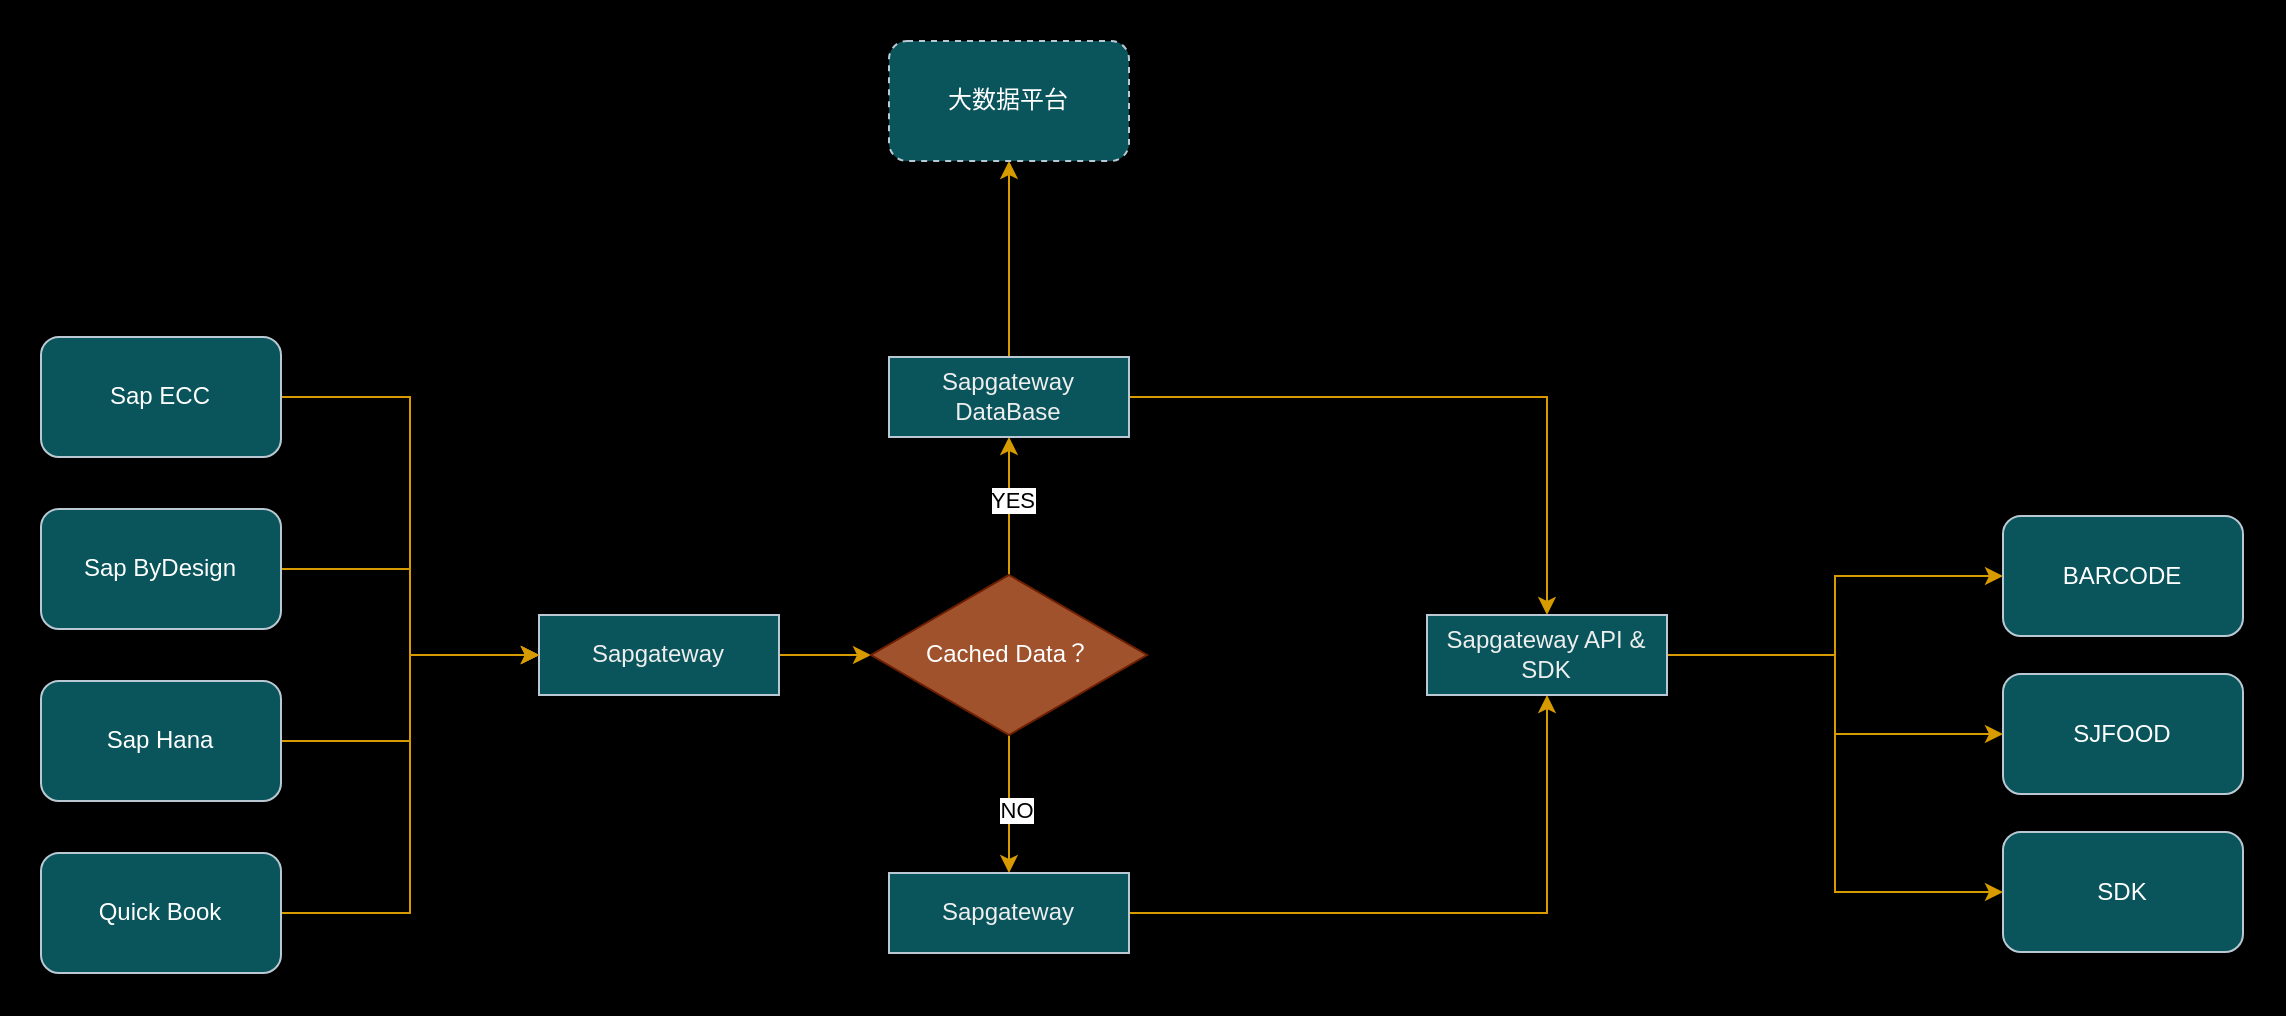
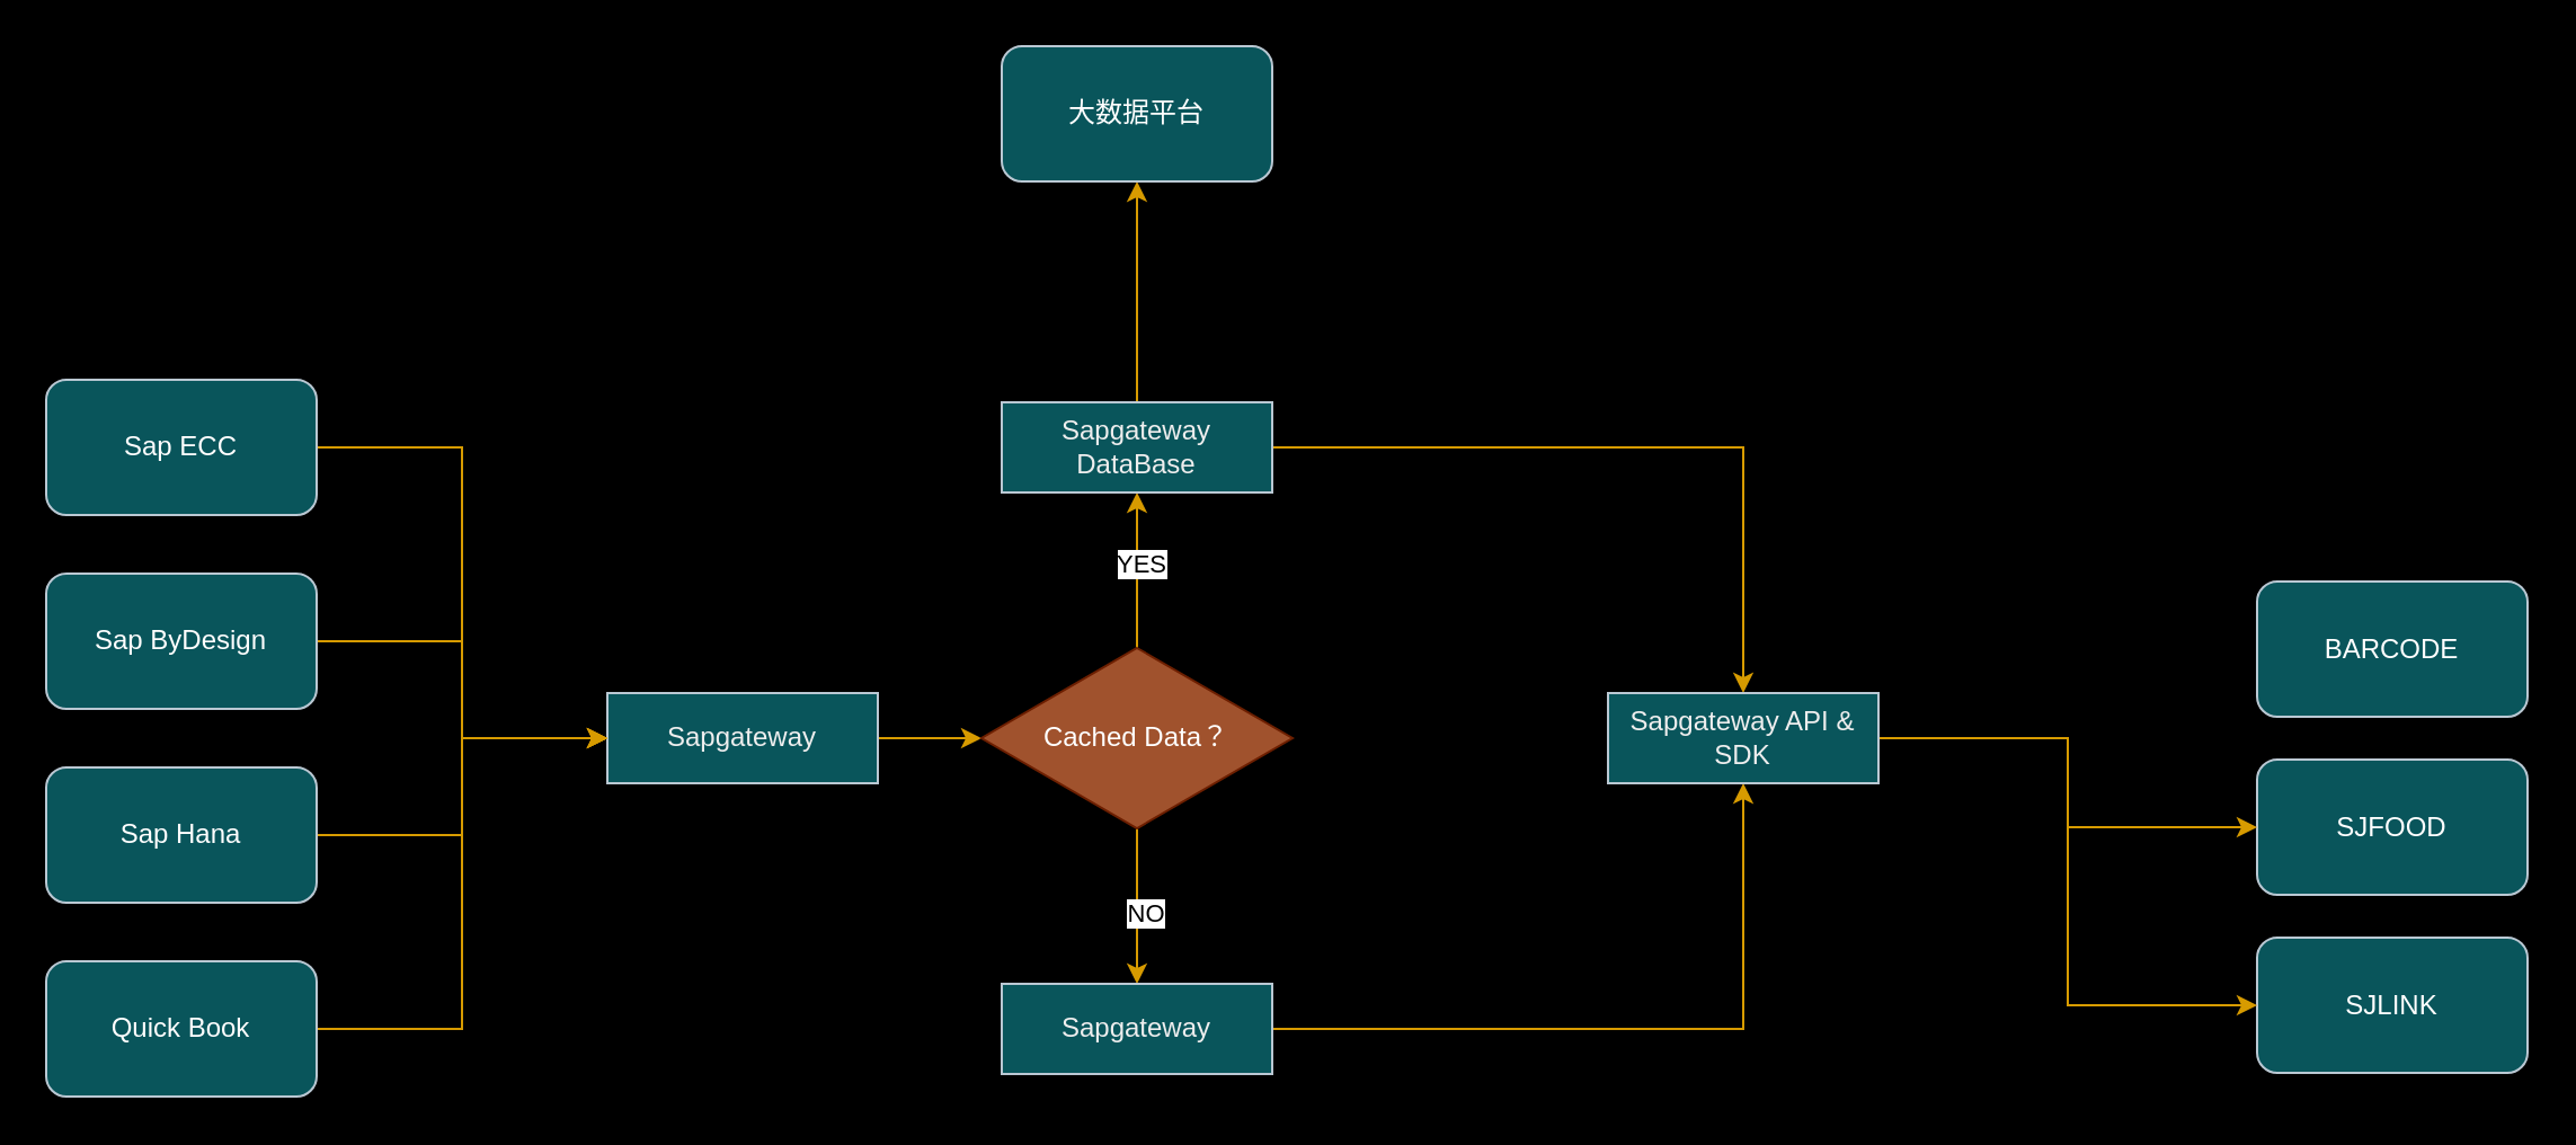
  <mxCell id="0" />
  <mxCell id="1" parent="0" />
  <mxCell id="2" style="edgeStyle=orthogonalEdgeStyle;rounded=0;orthogonalLoop=1;jettySize=auto;html=1;strokeColor=#D79B00;" edge="1" parent="1" source="3" target="19"><mxGeometry relative="1" as="geometry" /></mxCell>
  <mxCell id="3" value="Sapgateway" style="rounded=0;whiteSpace=wrap;html=1;fontSize=12;glass=0;strokeWidth=1;shadow=0;labelBackgroundColor=none;fillColor=#09555B;strokeColor=#BAC8D3;fontColor=#EEEEEE;" parent="1" vertex="1"><mxGeometry x="269" y="307" width="120" height="40" as="geometry" /></mxCell>
  <mxCell id="4" style="edgeStyle=orthogonalEdgeStyle;rounded=0;orthogonalLoop=1;jettySize=auto;html=1;entryX=0;entryY=0.5;entryDx=0;entryDy=0;fillColor=#ffe6cc;strokeColor=#d79b00;" edge="1" parent="1" source="5" target="3"><mxGeometry relative="1" as="geometry" /></mxCell>
  <mxCell id="5" value="&lt;font color=&quot;#ffffff&quot;&gt;Sap ECC&lt;br&gt;&lt;/font&gt;" style="rounded=1;whiteSpace=wrap;html=1;fillColor=#09555B;strokeColor=#BAC8D3;" vertex="1" parent="1"><mxGeometry x="20" y="168" width="120" height="60" as="geometry" /></mxCell>
  <mxCell id="6" style="edgeStyle=orthogonalEdgeStyle;rounded=0;orthogonalLoop=1;jettySize=auto;html=1;entryX=0;entryY=0.5;entryDx=0;entryDy=0;fillColor=#ffe6cc;strokeColor=#d79b00;" edge="1" parent="1" source="7" target="3"><mxGeometry relative="1" as="geometry" /></mxCell>
  <mxCell id="7" value="&lt;font color=&quot;#ffffff&quot;&gt;Sap ByDesign&lt;br&gt;&lt;/font&gt;" style="rounded=1;whiteSpace=wrap;html=1;fillColor=#09555B;strokeColor=#BAC8D3;" vertex="1" parent="1"><mxGeometry x="20" y="254" width="120" height="60" as="geometry" /></mxCell>
  <mxCell id="8" style="edgeStyle=orthogonalEdgeStyle;rounded=0;orthogonalLoop=1;jettySize=auto;html=1;entryX=0;entryY=0.5;entryDx=0;entryDy=0;fillColor=#ffe6cc;strokeColor=#d79b00;" edge="1" parent="1" source="9" target="3"><mxGeometry relative="1" as="geometry" /></mxCell>
  <mxCell id="9" value="&lt;font color=&quot;#ffffff&quot;&gt;Sap Hana&lt;br&gt;&lt;/font&gt;" style="rounded=1;whiteSpace=wrap;html=1;fillColor=#09555B;strokeColor=#BAC8D3;" vertex="1" parent="1"><mxGeometry x="20" y="340" width="120" height="60" as="geometry" /></mxCell>
  <mxCell id="10" style="edgeStyle=orthogonalEdgeStyle;rounded=0;orthogonalLoop=1;jettySize=auto;html=1;entryX=0;entryY=0.5;entryDx=0;entryDy=0;fillColor=#ffe6cc;strokeColor=#d79b00;" edge="1" parent="1" source="11" target="3"><mxGeometry relative="1" as="geometry" /></mxCell>
  <mxCell id="11" value="&lt;font color=&quot;#ffffff&quot;&gt;Quick Book&lt;br&gt;&lt;/font&gt;" style="rounded=1;whiteSpace=wrap;html=1;fillColor=#09555B;strokeColor=#BAC8D3;" vertex="1" parent="1"><mxGeometry x="20" y="426" width="120" height="60" as="geometry" /></mxCell>
  <mxCell id="12" value="&lt;font color=&quot;#ffffff&quot;&gt;BARCODE&lt;br&gt;&lt;/font&gt;" style="rounded=1;whiteSpace=wrap;html=1;fillColor=#09555B;strokeColor=#BAC8D3;" vertex="1" parent="1"><mxGeometry x="1001" y="257.5" width="120" height="60" as="geometry" /></mxCell>
  <mxCell id="13" value="&lt;font color=&quot;#ffffff&quot;&gt;SJFOOD&lt;br&gt;&lt;/font&gt;" style="rounded=1;whiteSpace=wrap;html=1;fillColor=#09555B;strokeColor=#BAC8D3;" vertex="1" parent="1"><mxGeometry x="1001" y="336.5" width="120" height="60" as="geometry" /></mxCell>
- <mxCell id="14" value="&lt;font color=&quot;#ffffff&quot;&gt;SDK&lt;br&gt;&lt;/font&gt;" style="rounded=1;whiteSpace=wrap;html=1;fillColor=#09555B;strokeColor=#BAC8D3;" vertex="1" parent="1"><mxGeometry x="1001" y="415.5" width="120" height="60" as="geometry" /></mxCell>
+ <mxCell id="14" value="&lt;font color=&quot;#ffffff&quot;&gt;SJLINK&lt;br&gt;&lt;/font&gt;" style="rounded=1;whiteSpace=wrap;html=1;fillColor=#09555B;strokeColor=#BAC8D3;" vertex="1" parent="1"><mxGeometry x="1001" y="415.5" width="120" height="60" as="geometry" /></mxCell>
  <mxCell id="15" style="edgeStyle=orthogonalEdgeStyle;rounded=0;orthogonalLoop=1;jettySize=auto;html=1;strokeColor=#D79B00;" edge="1" parent="1" source="19" target="22"><mxGeometry relative="1" as="geometry" /></mxCell>
  <mxCell id="16" value="YES" style="edgeLabel;html=1;align=center;verticalAlign=middle;resizable=0;points=[];" vertex="1" connectable="0" parent="15"><mxGeometry x="0.101" y="-1" relative="1" as="geometry"><mxPoint as="offset" /></mxGeometry></mxCell>
  <mxCell id="17" style="edgeStyle=orthogonalEdgeStyle;rounded=0;orthogonalLoop=1;jettySize=auto;html=1;entryX=0.5;entryY=0;entryDx=0;entryDy=0;strokeColor=#D79B00;" edge="1" parent="1" source="19" target="24"><mxGeometry relative="1" as="geometry" /></mxCell>
  <mxCell id="18" value="NO" style="edgeLabel;html=1;align=center;verticalAlign=middle;resizable=0;points=[];" vertex="1" connectable="0" parent="17"><mxGeometry x="0.072" y="3" relative="1" as="geometry"><mxPoint as="offset" /></mxGeometry></mxCell>
  <mxCell id="19" value="Cached Data？" style="rhombus;whiteSpace=wrap;html=1;fillColor=#a0522d;strokeColor=#6D1F00;fontColor=#ffffff;" vertex="1" parent="1"><mxGeometry x="435" y="287" width="138" height="80" as="geometry" /></mxCell>
  <mxCell id="20" style="edgeStyle=orthogonalEdgeStyle;rounded=0;orthogonalLoop=1;jettySize=auto;html=1;entryX=0.5;entryY=0;entryDx=0;entryDy=0;strokeColor=#D79B00;" edge="1" parent="1" source="22" target="28"><mxGeometry relative="1" as="geometry" /></mxCell>
  <mxCell id="21" style="edgeStyle=orthogonalEdgeStyle;rounded=0;orthogonalLoop=1;jettySize=auto;html=1;strokeColor=#D79B00;" edge="1" parent="1" source="22" target="29"><mxGeometry relative="1" as="geometry" /></mxCell>
  <mxCell id="22" value="Sapgateway DataBase" style="rounded=0;whiteSpace=wrap;html=1;fontSize=12;glass=0;strokeWidth=1;shadow=0;labelBackgroundColor=none;fillColor=#09555B;strokeColor=#BAC8D3;fontColor=#EEEEEE;" vertex="1" parent="1"><mxGeometry x="444" y="178" width="120" height="40" as="geometry" /></mxCell>
  <mxCell id="23" style="edgeStyle=orthogonalEdgeStyle;rounded=0;orthogonalLoop=1;jettySize=auto;html=1;entryX=0.5;entryY=1;entryDx=0;entryDy=0;strokeColor=#D79B00;" edge="1" parent="1" source="24" target="28"><mxGeometry relative="1" as="geometry" /></mxCell>
  <mxCell id="24" value="Sapgateway&lt;br&gt;" style="rounded=0;whiteSpace=wrap;html=1;fontSize=12;glass=0;strokeWidth=1;shadow=0;labelBackgroundColor=none;fillColor=#09555B;strokeColor=#BAC8D3;fontColor=#EEEEEE;" vertex="1" parent="1"><mxGeometry x="444" y="436" width="120" height="40" as="geometry" /></mxCell>
- <mxCell id="25" style="edgeStyle=orthogonalEdgeStyle;rounded=0;orthogonalLoop=1;jettySize=auto;html=1;strokeColor=#D79B00;" edge="1" parent="1" source="28" target="12"><mxGeometry relative="1" as="geometry" /></mxCell>
  <mxCell id="26" style="edgeStyle=orthogonalEdgeStyle;rounded=0;orthogonalLoop=1;jettySize=auto;html=1;strokeColor=#D79B00;" edge="1" parent="1" source="28" target="13"><mxGeometry relative="1" as="geometry" /></mxCell>
  <mxCell id="27" style="edgeStyle=orthogonalEdgeStyle;rounded=0;orthogonalLoop=1;jettySize=auto;html=1;entryX=0;entryY=0.5;entryDx=0;entryDy=0;strokeColor=#D79B00;" edge="1" parent="1" source="28" target="14"><mxGeometry relative="1" as="geometry" /></mxCell>
  <mxCell id="28" value="Sapgateway API &amp;amp; SDK" style="rounded=0;whiteSpace=wrap;html=1;fontSize=12;glass=0;strokeWidth=1;shadow=0;labelBackgroundColor=none;fillColor=#09555B;strokeColor=#BAC8D3;fontColor=#EEEEEE;" vertex="1" parent="1"><mxGeometry x="713" y="307" width="120" height="40" as="geometry" /></mxCell>
- <mxCell id="29" value="&lt;font color=&quot;#ffffff&quot;&gt;大数据平台&lt;br&gt;&lt;/font&gt;" style="rounded=1;whiteSpace=wrap;html=1;fillColor=#09555B;strokeColor=#BAC8D3;dashed=1;" vertex="1" parent="1"><mxGeometry x="444" y="20" width="120" height="60" as="geometry" /></mxCell>
+ <mxCell id="29" value="&lt;font color=&quot;#ffffff&quot;&gt;大数据平台&lt;br&gt;&lt;/font&gt;" style="rounded=1;whiteSpace=wrap;html=1;fillColor=#09555B;strokeColor=#BAC8D3;" vertex="1" parent="1"><mxGeometry x="444" y="20" width="120" height="60" as="geometry" /></mxCell>
